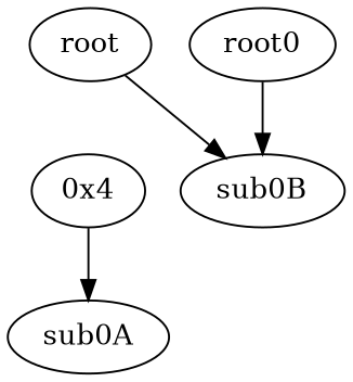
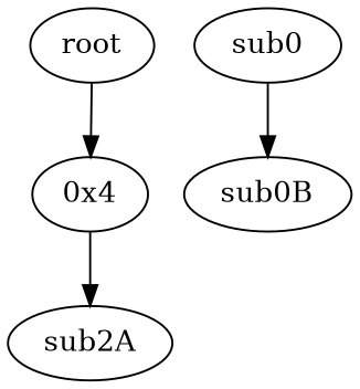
  digraph {
    n1 [label=root]
    "0x4"
-   n3 [label=root0]
+   n3 [label=sub0]
    n4 [label=sub0B]
-   n5 [label=sub0A]
-   n1 -> n4
+   n5 [label=sub2A]
+   n1 -> "0x4"
    "0x4" -> n5
    n3 -> n4
  }
